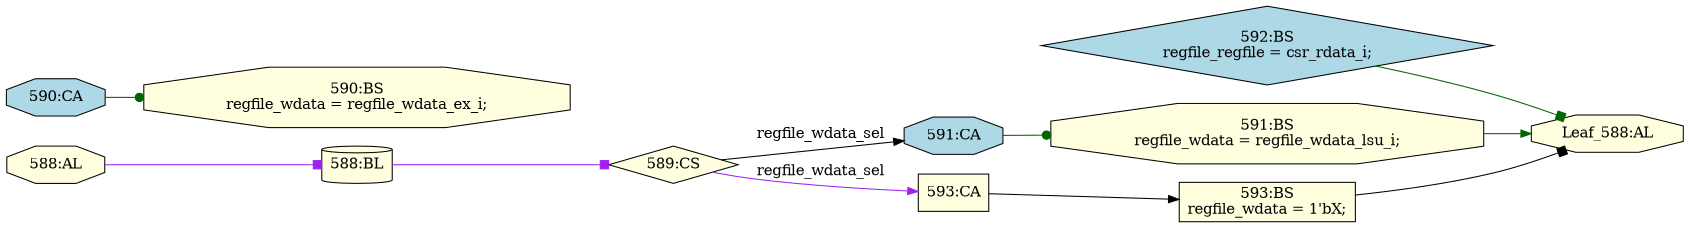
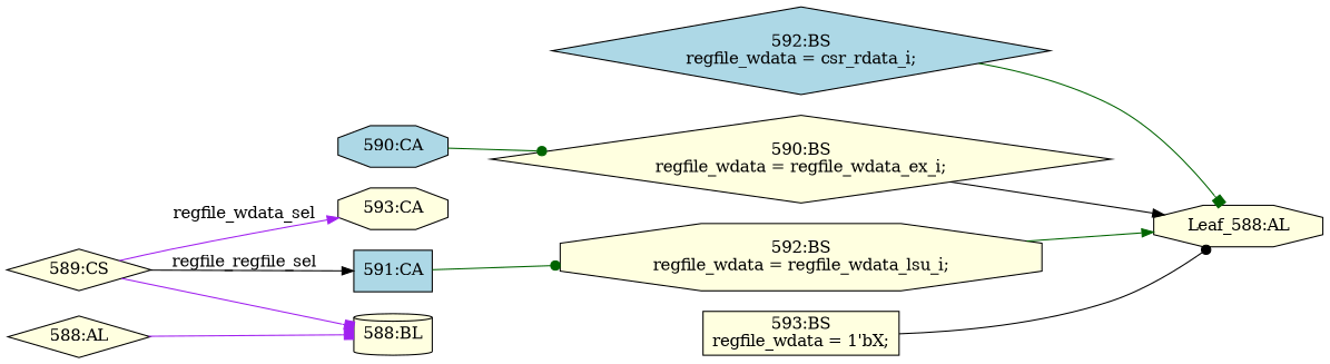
  strict digraph {
    rankdir=LR
    node [fillcolor=lightyellow shape=octagon statements="[]" style=filled typ=BlockingSubstitution]
    edge [arrowhead=normal color=darkgreen cond="[]" lineno=None]
-   n1 [ast="<pyverilog.vparser.ast.BlockingSubstitution object at 0x7f2237101c10>" fillcolor=lightblue label="592:BS\nregfile_regfile = csr_rdata_i;" shape=diamond statements="[<pyverilog.vparser.ast.BlockingSubstitution object at 0x7f2237101c10>]"]
+   n1 [ast="<pyverilog.vparser.ast.BlockingSubstitution object at 0x7f2237101c10>" fillcolor=lightblue label="592:BS\nregfile_wdata = csr_rdata_i;" shape=diamond statements="[<pyverilog.vparser.ast.BlockingSubstitution object at 0x7f2237101c10>]"]
    n2 [def_var="['regfile_wdata']" label="Leaf_588:AL" statements="" typ=""]
    n3 [ast="<pyverilog.vparser.ast.Case object at 0x7f2237101950>" fillcolor=lightblue label="590:CA" typ=Case]
-   n4 [ast="<pyverilog.vparser.ast.BlockingSubstitution object at 0x7f2237101c90>" label="590:BS\nregfile_wdata = regfile_wdata_ex_i;" statements="[<pyverilog.vparser.ast.BlockingSubstitution object at 0x7f2237101c90>]"]
-   n5 [ast="<pyverilog.vparser.ast.BlockingSubstitution object at 0x7f2237101ed0>" label="591:BS\nregfile_wdata = regfile_wdata_lsu_i;" statements="[<pyverilog.vparser.ast.BlockingSubstitution object at 0x7f2237101ed0>]"]
-   n6 [ast="<pyverilog.vparser.ast.Always object at 0x7f2237105150>" clk_sens=False label="588:AL" sens="['regfile_wdata_lsu_i', 'csr_rdata_i', 'regfile_wdata_ex_i']" typ=Always use_var="['regfile_wdata_lsu_i', 'csr_rdata_i', 'regfile_wdata_ex_i', 'regfile_wdata_sel']"]
+   n4 [ast="<pyverilog.vparser.ast.BlockingSubstitution object at 0x7f2237101c90>" label="590:BS\nregfile_wdata = regfile_wdata_ex_i;" shape=diamond statements="[<pyverilog.vparser.ast.BlockingSubstitution object at 0x7f2237101c90>]"]
+   n5 [ast="<pyverilog.vparser.ast.BlockingSubstitution object at 0x7f2237101ed0>" label="592:BS\nregfile_wdata = regfile_wdata_lsu_i;" statements="[<pyverilog.vparser.ast.BlockingSubstitution object at 0x7f2237101ed0>]"]
+   n6 [ast="<pyverilog.vparser.ast.Always object at 0x7f2237105150>" clk_sens=False label="588:AL" sens="['regfile_wdata_lsu_i', 'csr_rdata_i', 'regfile_wdata_ex_i']" shape=diamond typ=Always use_var="['regfile_wdata_lsu_i', 'csr_rdata_i', 'regfile_wdata_ex_i', 'regfile_wdata_sel']"]
    n7 [ast="<pyverilog.vparser.ast.Block object at 0x7f2237105210>" label="588:BL" shape=cylinder typ=Block]
    n8 [ast="<pyverilog.vparser.ast.CaseStatement object at 0x7f2237105290>" label="589:CS" shape=diamond typ=CaseStatement]
-   n9 [ast="<pyverilog.vparser.ast.Case object at 0x7f2237105350>" fillcolor=lightblue label="591:CA" typ=Case]
-   n10 [ast="<pyverilog.vparser.ast.Case object at 0x7f22371053d0>" label="593:CA" shape=box typ=Case]
+   n9 [ast="<pyverilog.vparser.ast.Case object at 0x7f2237105350>" fillcolor=lightblue label="591:CA" shape=box typ=Case]
+   n10 [ast="<pyverilog.vparser.ast.Case object at 0x7f22371053d0>" label="593:CA" typ=Case]
    n11 [ast="<pyverilog.vparser.ast.BlockingSubstitution object at 0x7f2237105410>" label="593:BS\nregfile_wdata = 1'bX;" shape=box statements="[<pyverilog.vparser.ast.BlockingSubstitution object at 0x7f2237105410>]"]
    n1 -> n2 [arrowhead=box]
    n3 -> n4 [arrowhead=dot]
+   n4 -> n2 [color=black]
    n5 -> n2
    n6 -> n7 [arrowhead=box color=purple]
-   n7 -> n8 [arrowhead=box color=purple]
-   n8 -> n9 [color=black cond="['regfile_wdata_sel']" label=regfile_wdata_sel lineno=589]
+   n8 -> n7 [arrowhead=box color=purple]
+   n8 -> n9 [color=black cond="['regfile_wdata_sel']" label=regfile_regfile_sel lineno=589]
    n8 -> n10 [color=purple cond="['regfile_wdata_sel']" label=regfile_wdata_sel lineno=589]
    n9 -> n5 [arrowhead=dot]
-   n10 -> n11 [color=black]
-   n11 -> n2 [arrowhead=box color=black]
+   n11 -> n2 [arrowhead=dot color=black]
  }
